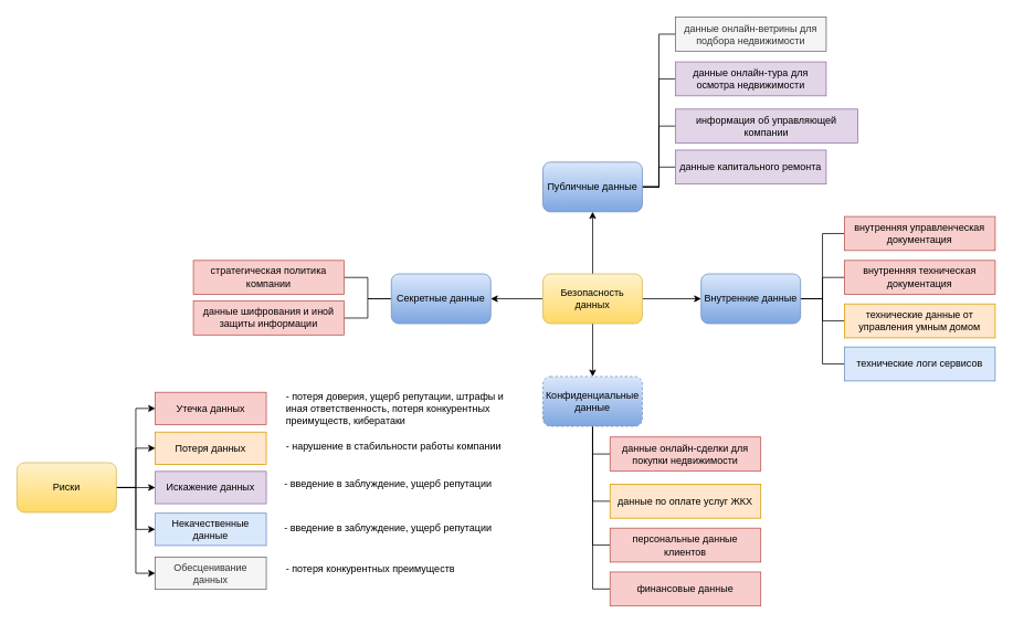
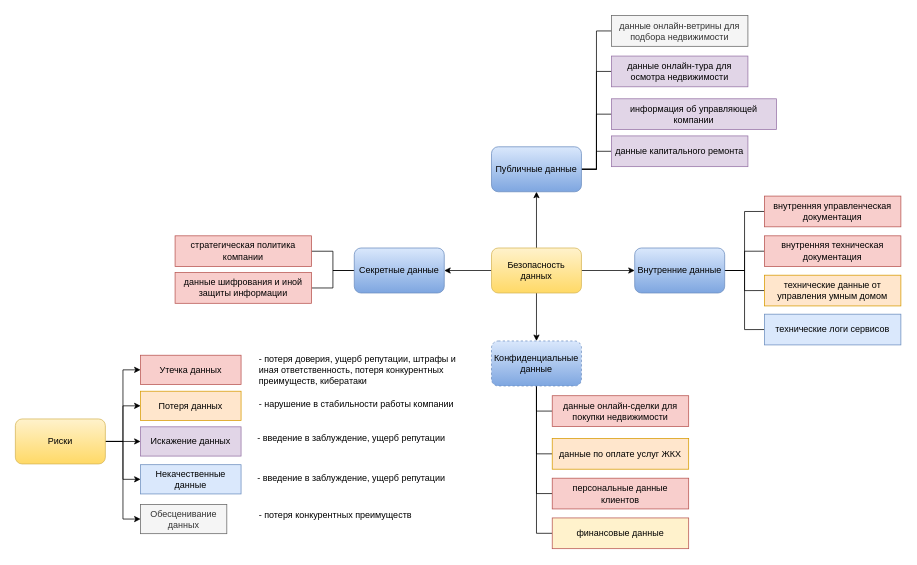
  <mxCell id="0" />
  <mxCell id="1" parent="0" />
  <mxCell id="2" style="edgeStyle=orthogonalEdgeStyle;rounded=0;orthogonalLoop=1;jettySize=auto;html=1;entryX=0;entryY=0.5;entryDx=0;entryDy=0;" edge="1" parent="1" source="6" target="16"><mxGeometry relative="1" as="geometry" /></mxCell>
  <mxCell id="3" style="edgeStyle=orthogonalEdgeStyle;rounded=0;orthogonalLoop=1;jettySize=auto;html=1;" edge="1" parent="1" source="6" target="21"><mxGeometry relative="1" as="geometry" /></mxCell>
  <mxCell id="4" style="edgeStyle=orthogonalEdgeStyle;rounded=0;orthogonalLoop=1;jettySize=auto;html=1;entryX=0.5;entryY=1;entryDx=0;entryDy=0;" edge="1" parent="1" source="6" target="11"><mxGeometry relative="1" as="geometry" /></mxCell>
  <mxCell id="5" style="edgeStyle=orthogonalEdgeStyle;rounded=0;orthogonalLoop=1;jettySize=auto;html=1;entryX=1;entryY=0.5;entryDx=0;entryDy=0;" edge="1" parent="1" source="6" target="24"><mxGeometry relative="1" as="geometry" /></mxCell>
  <mxCell id="6" value="Безопасность данных" style="rounded=1;whiteSpace=wrap;html=1;fillColor=#fff2cc;gradientColor=#ffd966;strokeColor=#d6b656;" vertex="1" parent="1"><mxGeometry x="655" y="330" width="120" height="60" as="geometry" /></mxCell>
  <mxCell id="7" style="edgeStyle=orthogonalEdgeStyle;rounded=0;orthogonalLoop=1;jettySize=auto;html=1;entryX=0;entryY=0.5;entryDx=0;entryDy=0;endArrow=none;startFill=0;" edge="1" parent="1" source="11" target="30"><mxGeometry relative="1" as="geometry" /></mxCell>
  <mxCell id="8" style="edgeStyle=orthogonalEdgeStyle;rounded=0;orthogonalLoop=1;jettySize=auto;html=1;entryX=0;entryY=0.5;entryDx=0;entryDy=0;endArrow=none;startFill=0;" edge="1" parent="1" source="11" target="31"><mxGeometry relative="1" as="geometry" /></mxCell>
  <mxCell id="9" style="edgeStyle=orthogonalEdgeStyle;rounded=0;orthogonalLoop=1;jettySize=auto;html=1;entryX=0;entryY=0.5;entryDx=0;entryDy=0;endArrow=none;startFill=0;" edge="1" parent="1" source="11" target="36"><mxGeometry relative="1" as="geometry" /></mxCell>
  <mxCell id="10" style="edgeStyle=orthogonalEdgeStyle;rounded=0;orthogonalLoop=1;jettySize=auto;html=1;entryX=0;entryY=0.5;entryDx=0;entryDy=0;endArrow=none;startFill=0;" edge="1" parent="1" source="11" target="35"><mxGeometry relative="1" as="geometry" /></mxCell>
  <mxCell id="11" value="Публичные данные" style="rounded=1;whiteSpace=wrap;html=1;fillColor=#dae8fc;strokeColor=#6c8ebf;gradientColor=#7ea6e0;" vertex="1" parent="1"><mxGeometry x="655" y="195" width="120" height="60" as="geometry" /></mxCell>
  <mxCell id="12" style="edgeStyle=orthogonalEdgeStyle;rounded=0;orthogonalLoop=1;jettySize=auto;html=1;entryX=0;entryY=0.5;entryDx=0;entryDy=0;endArrow=none;startFill=0;" edge="1" parent="1" source="16" target="39"><mxGeometry relative="1" as="geometry" /></mxCell>
  <mxCell id="13" style="edgeStyle=orthogonalEdgeStyle;rounded=0;orthogonalLoop=1;jettySize=auto;html=1;entryX=0;entryY=0.5;entryDx=0;entryDy=0;endArrow=none;startFill=0;" edge="1" parent="1" source="16" target="41"><mxGeometry relative="1" as="geometry" /></mxCell>
  <mxCell id="14" style="edgeStyle=orthogonalEdgeStyle;rounded=0;orthogonalLoop=1;jettySize=auto;html=1;entryX=0;entryY=0.5;entryDx=0;entryDy=0;endArrow=none;startFill=0;" edge="1" parent="1" source="16" target="37"><mxGeometry relative="1" as="geometry" /></mxCell>
  <mxCell id="15" style="edgeStyle=orthogonalEdgeStyle;rounded=0;orthogonalLoop=1;jettySize=auto;html=1;entryX=0;entryY=0.5;entryDx=0;entryDy=0;endArrow=none;startFill=0;" edge="1" parent="1" source="16" target="33"><mxGeometry relative="1" as="geometry" /></mxCell>
  <mxCell id="16" value="Внутренние данные" style="rounded=1;whiteSpace=wrap;html=1;fillColor=#dae8fc;strokeColor=#6c8ebf;gradientColor=#7ea6e0;" vertex="1" parent="1"><mxGeometry x="846" y="330" width="120" height="60" as="geometry" /></mxCell>
  <mxCell id="17" style="edgeStyle=orthogonalEdgeStyle;rounded=0;orthogonalLoop=1;jettySize=auto;html=1;entryX=0;entryY=0.5;entryDx=0;entryDy=0;endArrow=none;startFill=0;" edge="1" parent="1" source="21" target="32"><mxGeometry relative="1" as="geometry" /></mxCell>
  <mxCell id="18" style="edgeStyle=orthogonalEdgeStyle;rounded=0;orthogonalLoop=1;jettySize=auto;html=1;entryX=0;entryY=0.5;entryDx=0;entryDy=0;endArrow=none;startFill=0;" edge="1" parent="1" source="21" target="34"><mxGeometry relative="1" as="geometry" /></mxCell>
  <mxCell id="19" style="edgeStyle=orthogonalEdgeStyle;rounded=0;orthogonalLoop=1;jettySize=auto;html=1;entryX=0;entryY=0.5;entryDx=0;entryDy=0;endArrow=none;startFill=0;" edge="1" parent="1" source="21" target="38"><mxGeometry relative="1" as="geometry" /></mxCell>
  <mxCell id="20" style="edgeStyle=orthogonalEdgeStyle;rounded=0;orthogonalLoop=1;jettySize=auto;html=1;entryX=0;entryY=0.5;entryDx=0;entryDy=0;endArrow=none;startFill=0;" edge="1" parent="1" source="21" target="40"><mxGeometry relative="1" as="geometry" /></mxCell>
  <mxCell id="21" value="Конфиденциальные данные" style="rounded=1;whiteSpace=wrap;html=1;fillColor=#dae8fc;strokeColor=#6c8ebf;gradientColor=#7ea6e0;dashed=1;" vertex="1" parent="1"><mxGeometry x="655" y="454" width="120" height="60" as="geometry" /></mxCell>
  <mxCell id="22" style="edgeStyle=orthogonalEdgeStyle;rounded=0;orthogonalLoop=1;jettySize=auto;html=1;endArrow=none;startFill=0;" edge="1" parent="1" source="24" target="42"><mxGeometry relative="1" as="geometry" /></mxCell>
  <mxCell id="23" style="edgeStyle=orthogonalEdgeStyle;rounded=0;orthogonalLoop=1;jettySize=auto;html=1;endArrow=none;startFill=0;" edge="1" parent="1" source="24" target="54"><mxGeometry relative="1" as="geometry" /></mxCell>
  <mxCell id="24" value="Секретные данные" style="rounded=1;whiteSpace=wrap;html=1;fillColor=#dae8fc;strokeColor=#6c8ebf;gradientColor=#7ea6e0;" vertex="1" parent="1"><mxGeometry x="472" y="330" width="120" height="60" as="geometry" /></mxCell>
  <mxCell id="25" value="Утечка данных" style="rounded=0;whiteSpace=wrap;html=1;fillColor=#f8cecc;strokeColor=#b85450;" vertex="1" parent="1"><mxGeometry x="187" y="473" width="134" height="39" as="geometry" /></mxCell>
  <mxCell id="26" value="Потеря данных" style="rounded=0;whiteSpace=wrap;html=1;fillColor=#ffe6cc;strokeColor=#d79b00;" vertex="1" parent="1"><mxGeometry x="187" y="521" width="134" height="39" as="geometry" /></mxCell>
  <mxCell id="27" value="Искажение данных" style="rounded=0;whiteSpace=wrap;html=1;fillColor=#e1d5e7;strokeColor=#9673a6;" vertex="1" parent="1"><mxGeometry x="187" y="568.5" width="134" height="39" as="geometry" /></mxCell>
  <mxCell id="28" value="Некачественные данные" style="rounded=0;whiteSpace=wrap;html=1;fillColor=#dae8fc;strokeColor=#6c8ebf;" vertex="1" parent="1"><mxGeometry x="187" y="619" width="134" height="39" as="geometry" /></mxCell>
- <mxCell id="29" value="Обесценивание данных" style="rounded=0;whiteSpace=wrap;html=1;fillColor=#f5f5f5;fontColor=#333333;strokeColor=#666666;" vertex="1" parent="1"><mxGeometry x="187" y="672" width="134" height="39" as="geometry" /></mxCell>
+ <mxCell id="29" value="Обесценивание данных" style="rounded=0;whiteSpace=wrap;html=1;fillColor=#f5f5f5;fontColor=#333333;strokeColor=#666666;" vertex="1" parent="1"><mxGeometry x="187" y="672" width="115" height="39" as="geometry" /></mxCell>
  <mxCell id="30" value="данные онлайн-ветрины для подбора недвижимости" style="rounded=0;whiteSpace=wrap;html=1;fillColor=#f5f5f5;strokeColor=#666666;fontColor=#333333;" vertex="1" parent="1"><mxGeometry x="815" y="20" width="182" height="41" as="geometry" /></mxCell>
  <mxCell id="31" value="данные онлайн-тура для осмотра недвижимости" style="rounded=0;whiteSpace=wrap;html=1;fillColor=#e1d5e7;strokeColor=#9673a6;" vertex="1" parent="1"><mxGeometry x="815" y="74" width="182" height="41" as="geometry" /></mxCell>
  <mxCell id="32" value="данные онлайн-сделки для покупки недвижимости" style="rounded=0;whiteSpace=wrap;html=1;fillColor=#f8cecc;strokeColor=#b85450;" vertex="1" parent="1"><mxGeometry x="736" y="527" width="182" height="41" as="geometry" /></mxCell>
  <mxCell id="33" value="технические логи сервисов" style="rounded=0;whiteSpace=wrap;html=1;fillColor=#dae8fc;strokeColor=#6c8ebf;" vertex="1" parent="1"><mxGeometry x="1019" y="418.25" width="182" height="41" as="geometry" /></mxCell>
  <mxCell id="34" value="данные по оплате услуг ЖКХ" style="rounded=0;whiteSpace=wrap;html=1;fillColor=#ffe6cc;strokeColor=#d79b00;" vertex="1" parent="1"><mxGeometry x="736" y="584" width="182" height="41" as="geometry" /></mxCell>
  <mxCell id="35" value="информация об управляющей компании" style="rounded=0;whiteSpace=wrap;html=1;fillColor=#e1d5e7;strokeColor=#9673a6;" vertex="1" parent="1"><mxGeometry x="815" y="131" width="220" height="41" as="geometry" /></mxCell>
  <mxCell id="36" value="данные капитального ремонта" style="rounded=0;whiteSpace=wrap;html=1;fillColor=#e1d5e7;strokeColor=#9673a6;" vertex="1" parent="1"><mxGeometry x="815" y="180.5" width="182" height="41" as="geometry" /></mxCell>
  <mxCell id="37" value="технические данные от управления умным домом" style="rounded=0;whiteSpace=wrap;html=1;fillColor=#ffe6cc;strokeColor=#d79b00;" vertex="1" parent="1"><mxGeometry x="1019" y="366.25" width="182" height="41" as="geometry" /></mxCell>
  <mxCell id="38" value="персональные данные клиентов" style="rounded=0;whiteSpace=wrap;html=1;fillColor=#f8cecc;strokeColor=#b85450;" vertex="1" parent="1"><mxGeometry x="736" y="637" width="182" height="41" as="geometry" /></mxCell>
  <mxCell id="39" value="внутренняя управленческая документация" style="rounded=0;whiteSpace=wrap;html=1;fillColor=#f8cecc;strokeColor=#b85450;" vertex="1" parent="1"><mxGeometry x="1019" y="260.75" width="182" height="41" as="geometry" /></mxCell>
- <mxCell id="40" value="финансовые данные" style="rounded=0;whiteSpace=wrap;html=1;fillColor=#f8cecc;strokeColor=#b85450;" vertex="1" parent="1"><mxGeometry x="736" y="690" width="182" height="41" as="geometry" /></mxCell>
+ <mxCell id="40" value="финансовые данные" style="rounded=0;whiteSpace=wrap;html=1;fillColor=#fff2cc;strokeColor=#b85450;" vertex="1" parent="1"><mxGeometry x="736" y="690" width="182" height="41" as="geometry" /></mxCell>
  <mxCell id="41" value="внутренняя техническая документация" style="rounded=0;whiteSpace=wrap;html=1;fillColor=#f8cecc;strokeColor=#b85450;" vertex="1" parent="1"><mxGeometry x="1019" y="313.75" width="182" height="41" as="geometry" /></mxCell>
  <mxCell id="42" value="стратегическая политика компании" style="rounded=0;whiteSpace=wrap;html=1;fillColor=#f8cecc;strokeColor=#b85450;" vertex="1" parent="1"><mxGeometry x="233" y="313.75" width="182" height="41" as="geometry" /></mxCell>
  <mxCell id="43" style="edgeStyle=orthogonalEdgeStyle;rounded=0;orthogonalLoop=1;jettySize=auto;html=1;entryX=0;entryY=0.5;entryDx=0;entryDy=0;" edge="1" parent="1" source="48" target="25"><mxGeometry relative="1" as="geometry" /></mxCell>
  <mxCell id="44" style="edgeStyle=orthogonalEdgeStyle;rounded=0;orthogonalLoop=1;jettySize=auto;html=1;entryX=0;entryY=0.5;entryDx=0;entryDy=0;" edge="1" parent="1" source="48" target="26"><mxGeometry relative="1" as="geometry" /></mxCell>
  <mxCell id="45" style="edgeStyle=orthogonalEdgeStyle;rounded=0;orthogonalLoop=1;jettySize=auto;html=1;entryX=0;entryY=0.5;entryDx=0;entryDy=0;" edge="1" parent="1" source="48" target="27"><mxGeometry relative="1" as="geometry" /></mxCell>
  <mxCell id="46" style="edgeStyle=orthogonalEdgeStyle;rounded=0;orthogonalLoop=1;jettySize=auto;html=1;entryX=0;entryY=0.5;entryDx=0;entryDy=0;" edge="1" parent="1" source="48" target="28"><mxGeometry relative="1" as="geometry" /></mxCell>
  <mxCell id="47" style="edgeStyle=orthogonalEdgeStyle;rounded=0;orthogonalLoop=1;jettySize=auto;html=1;entryX=0;entryY=0.5;entryDx=0;entryDy=0;" edge="1" parent="1" source="48" target="29"><mxGeometry relative="1" as="geometry" /></mxCell>
  <mxCell id="48" value="Риски" style="rounded=1;whiteSpace=wrap;html=1;fillColor=#fff2cc;gradientColor=#ffd966;strokeColor=#d6b656;" vertex="1" parent="1"><mxGeometry x="20" y="558" width="120" height="60" as="geometry" /></mxCell>
  <mxCell id="49" value="- потеря доверия, ущерб репутации, штрафы и иная ответственность, потеря конкурентных преимуществ, кибератаки&amp;nbsp;" style="text;html=1;align=left;verticalAlign=middle;whiteSpace=wrap;rounded=0;" vertex="1" parent="1"><mxGeometry x="343" y="477.5" width="268" height="30" as="geometry" /></mxCell>
  <mxCell id="50" value="- введение в заблуждение, ущерб репутации" style="text;html=1;align=left;verticalAlign=middle;whiteSpace=wrap;rounded=0;" vertex="1" parent="1"><mxGeometry x="341" y="568.5" width="268" height="30" as="geometry" /></mxCell>
  <mxCell id="51" value="- введение в заблуждение, ущерб репутации" style="text;html=1;align=left;verticalAlign=middle;whiteSpace=wrap;rounded=0;" vertex="1" parent="1"><mxGeometry x="341" y="621.5" width="268" height="30" as="geometry" /></mxCell>
  <mxCell id="52" value="- потеря конкурентных преимуществ" style="text;html=1;align=left;verticalAlign=middle;whiteSpace=wrap;rounded=0;" vertex="1" parent="1"><mxGeometry x="343" y="672" width="268" height="30" as="geometry" /></mxCell>
  <mxCell id="53" value="- нарушение в стабильности работы компании" style="text;html=1;align=left;verticalAlign=middle;whiteSpace=wrap;rounded=0;" vertex="1" parent="1"><mxGeometry x="343" y="523.5" width="268" height="30" as="geometry" /></mxCell>
  <mxCell id="54" value="данные шифрования и иной защиты информации" style="rounded=0;whiteSpace=wrap;html=1;fillColor=#f8cecc;strokeColor=#b85450;" vertex="1" parent="1"><mxGeometry x="233" y="362.75" width="182" height="41" as="geometry" /></mxCell>
